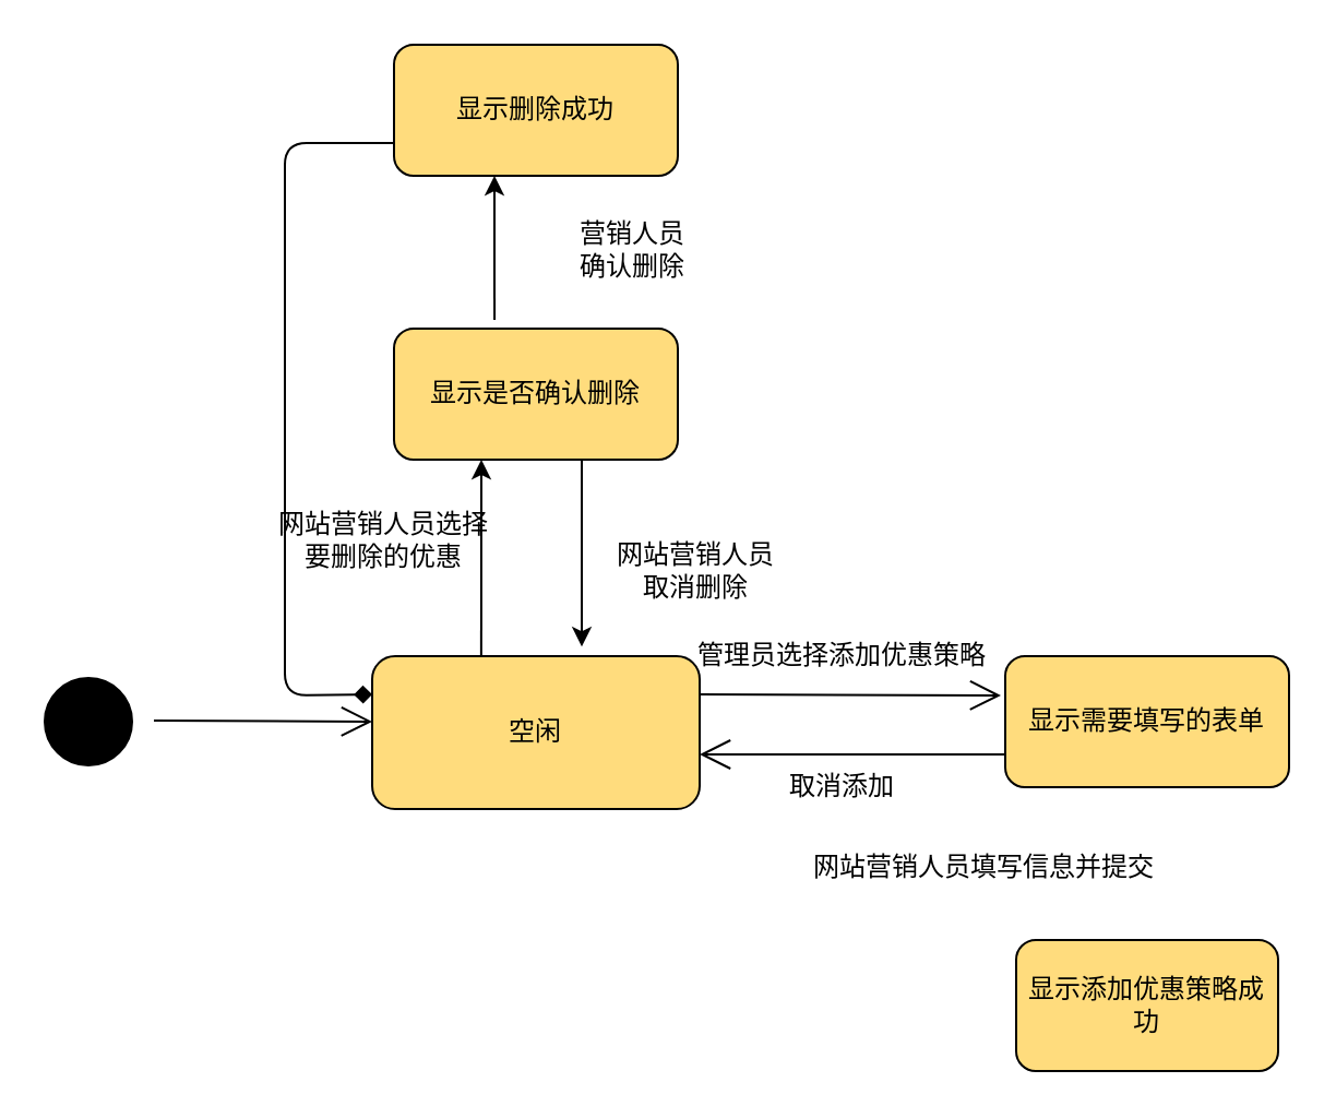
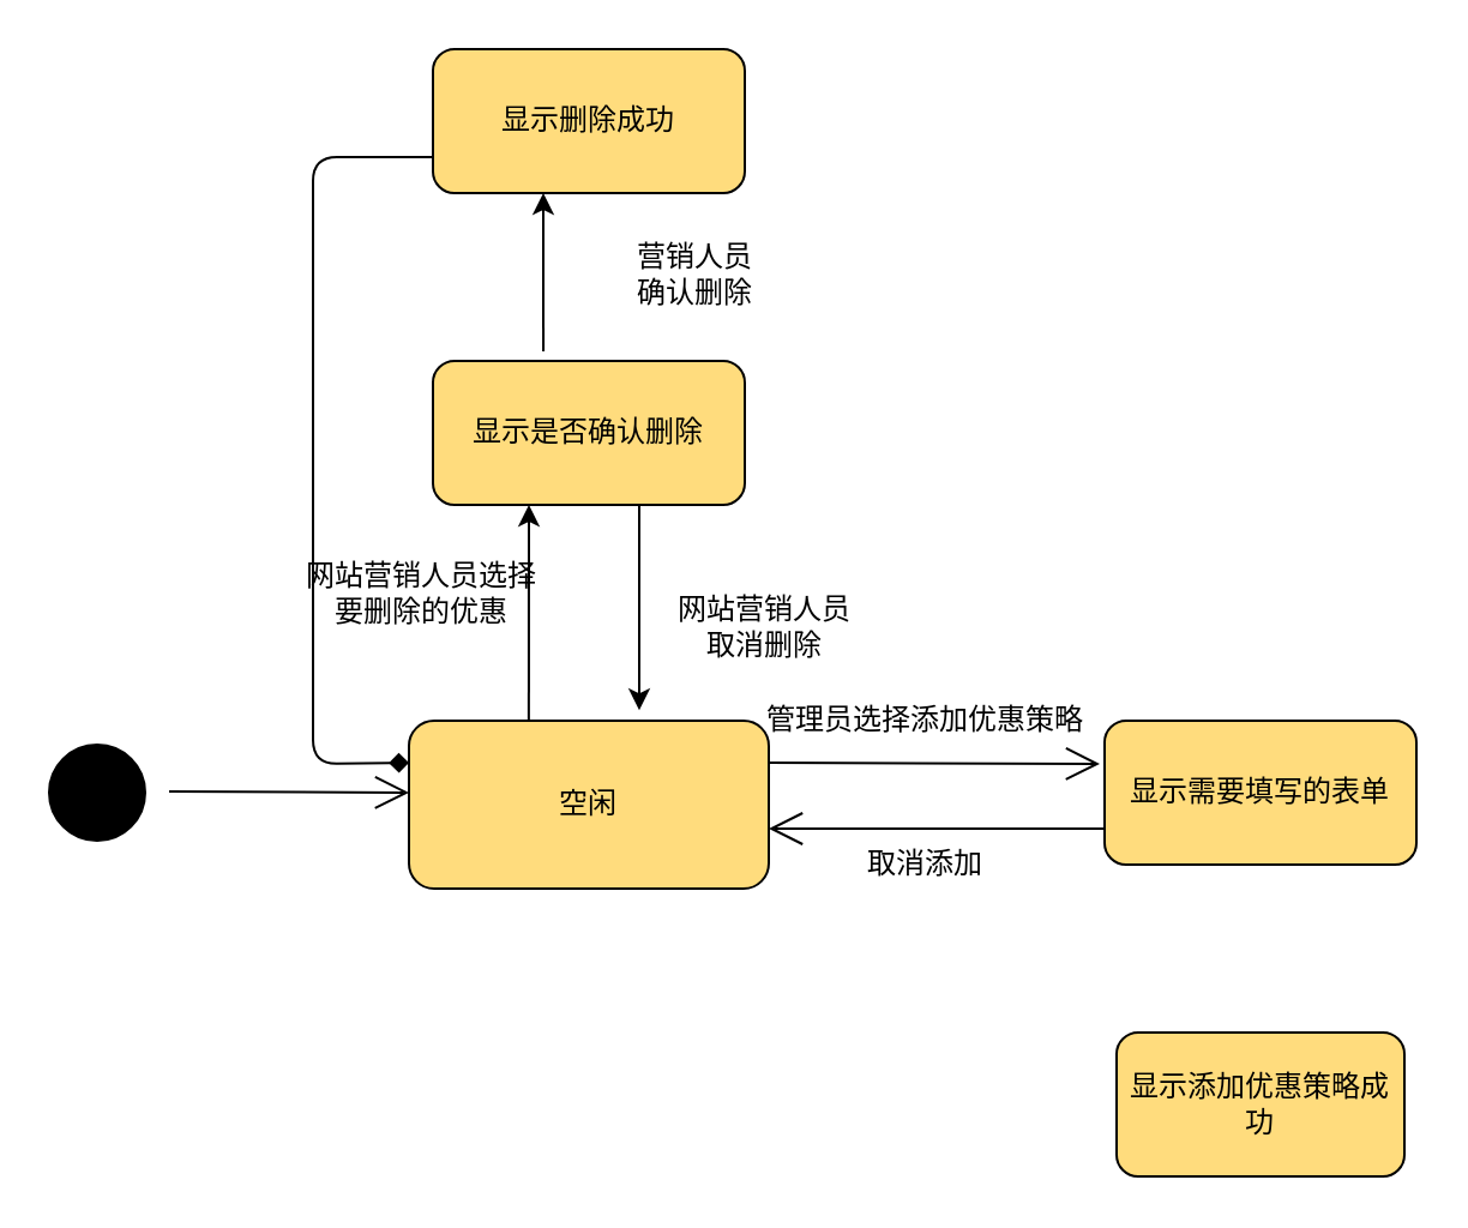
  <mxCell id="0" />
  <mxCell id="1" parent="0" />
  <mxCell id="2" value="" style="ellipse;whiteSpace=wrap;html=1;aspect=fixed;fillColor=#000000;" parent="1" vertex="1"><mxGeometry x="20" y="310" width="40" height="40" as="geometry" /></mxCell>
  <mxCell id="3" value="空闲" style="rounded=1;whiteSpace=wrap;html=1;fillColor=#FFDC7D;" parent="1" vertex="1"><mxGeometry x="170" y="300" width="150" height="70" as="geometry" /></mxCell>
  <mxCell id="4" value="显示需要填写的表单" style="rounded=1;whiteSpace=wrap;html=1;fillColor=#FFDC7D;" parent="1" vertex="1"><mxGeometry x="460" y="300" width="130" height="60" as="geometry" /></mxCell>
  <mxCell id="5" value="显示添加优惠策略成功" style="rounded=1;whiteSpace=wrap;html=1;fillColor=#FFDC7D;" parent="1" vertex="1"><mxGeometry x="465" y="430" width="120" height="60" as="geometry" /></mxCell>
  <mxCell id="6" value="" style="endArrow=open;endFill=1;endSize=12;html=1;exitX=1;exitY=0.25;exitDx=0;exitDy=0;" parent="1" source="3" edge="1"><mxGeometry width="160" relative="1" as="geometry"><mxPoint x="330" y="319.5" as="sourcePoint" /><mxPoint x="458" y="318" as="targetPoint" /></mxGeometry></mxCell>
  <mxCell id="7" value="管理员选择添加优惠策略" style="text;html=1;align=center;verticalAlign=middle;resizable=0;points=[];autosize=1;" parent="1" vertex="1"><mxGeometry x="310" y="290" width="150" height="20" as="geometry" /></mxCell>
- <mxCell id="8" value="网站营销人员填写信息并提交" style="text;html=1;align=center;verticalAlign=middle;resizable=0;points=[];autosize=1;" parent="1" vertex="1"><mxGeometry x="365" y="387" width="170" height="20" as="geometry" /></mxCell>
  <mxCell id="9" value="" style="endArrow=open;endFill=1;endSize=12;html=1;exitX=0;exitY=0.75;exitDx=0;exitDy=0;" parent="1" source="4" edge="1"><mxGeometry width="160" relative="1" as="geometry"><mxPoint x="300" y="340" as="sourcePoint" /><mxPoint x="320" y="345" as="targetPoint" /></mxGeometry></mxCell>
  <mxCell id="10" value="取消添加" style="text;html=1;align=center;verticalAlign=middle;resizable=0;points=[];autosize=1;" parent="1" vertex="1"><mxGeometry x="355" y="350" width="60" height="20" as="geometry" /></mxCell>
  <mxCell id="11" value="" style="endArrow=open;endFill=1;endSize=12;html=1;" parent="1" edge="1"><mxGeometry width="160" relative="1" as="geometry"><mxPoint x="70" y="329.5" as="sourcePoint" /><mxPoint x="170" y="330" as="targetPoint" /></mxGeometry></mxCell>
  <mxCell id="12" value="" style="endArrow=classic;html=1;exitX=0.333;exitY=0;exitDx=0;exitDy=0;exitPerimeter=0;" edge="1" parent="1" source="3"><mxGeometry width="50" height="50" relative="1" as="geometry"><mxPoint x="360" y="260" as="sourcePoint" /><mxPoint x="220" y="210" as="targetPoint" /></mxGeometry></mxCell>
  <mxCell id="13" value="显示是否确认删除" style="rounded=1;whiteSpace=wrap;html=1;fillColor=#FFDC7D;" vertex="1" parent="1"><mxGeometry x="180" y="150" width="130" height="60" as="geometry" /></mxCell>
  <mxCell id="14" value="网站营销人员选择&lt;br&gt;要删除的优惠" style="text;html=1;align=center;verticalAlign=middle;resizable=0;points=[];autosize=1;" vertex="1" parent="1"><mxGeometry x="120" y="232" width="110" height="30" as="geometry" /></mxCell>
  <mxCell id="15" value="" style="endArrow=classic;html=1;entryX=0.64;entryY=-0.063;entryDx=0;entryDy=0;entryPerimeter=0;" edge="1" parent="1" target="3"><mxGeometry width="50" height="50" relative="1" as="geometry"><mxPoint x="266" y="210" as="sourcePoint" /><mxPoint x="410" y="210" as="targetPoint" /></mxGeometry></mxCell>
  <mxCell id="16" value="网站营销人员&lt;br&gt;取消删除" style="text;html=1;align=center;verticalAlign=middle;resizable=0;points=[];autosize=1;" vertex="1" parent="1"><mxGeometry x="273" y="246" width="90" height="30" as="geometry" /></mxCell>
  <mxCell id="17" value="" style="endArrow=classic;html=1;exitX=0.354;exitY=-0.067;exitDx=0;exitDy=0;exitPerimeter=0;" edge="1" parent="1" source="13"><mxGeometry width="50" height="50" relative="1" as="geometry"><mxPoint x="220" y="140" as="sourcePoint" /><mxPoint x="226" y="80" as="targetPoint" /></mxGeometry></mxCell>
  <mxCell id="18" value="显示删除成功" style="rounded=1;whiteSpace=wrap;html=1;fillColor=#FFDC7D;" vertex="1" parent="1"><mxGeometry x="180" y="20" width="130" height="60" as="geometry" /></mxCell>
  <mxCell id="19" value="营销人员&lt;br&gt;确认删除" style="text;html=1;align=center;verticalAlign=middle;resizable=0;points=[];autosize=1;" vertex="1" parent="1"><mxGeometry x="259" y="99" width="60" height="30" as="geometry" /></mxCell>
  <mxCell id="20" value="" style="endArrow=diamond;html=1;exitX=0;exitY=0.75;exitDx=0;exitDy=0;entryX=0;entryY=0.25;entryDx=0;entryDy=0;" edge="1" parent="1" source="18" target="3"><mxGeometry width="50" height="50" relative="1" as="geometry"><mxPoint x="360" y="260" as="sourcePoint" /><mxPoint x="130" y="310" as="targetPoint" /><Array as="points"><mxPoint x="130" y="65" /><mxPoint x="130" y="318" /></Array></mxGeometry></mxCell>
